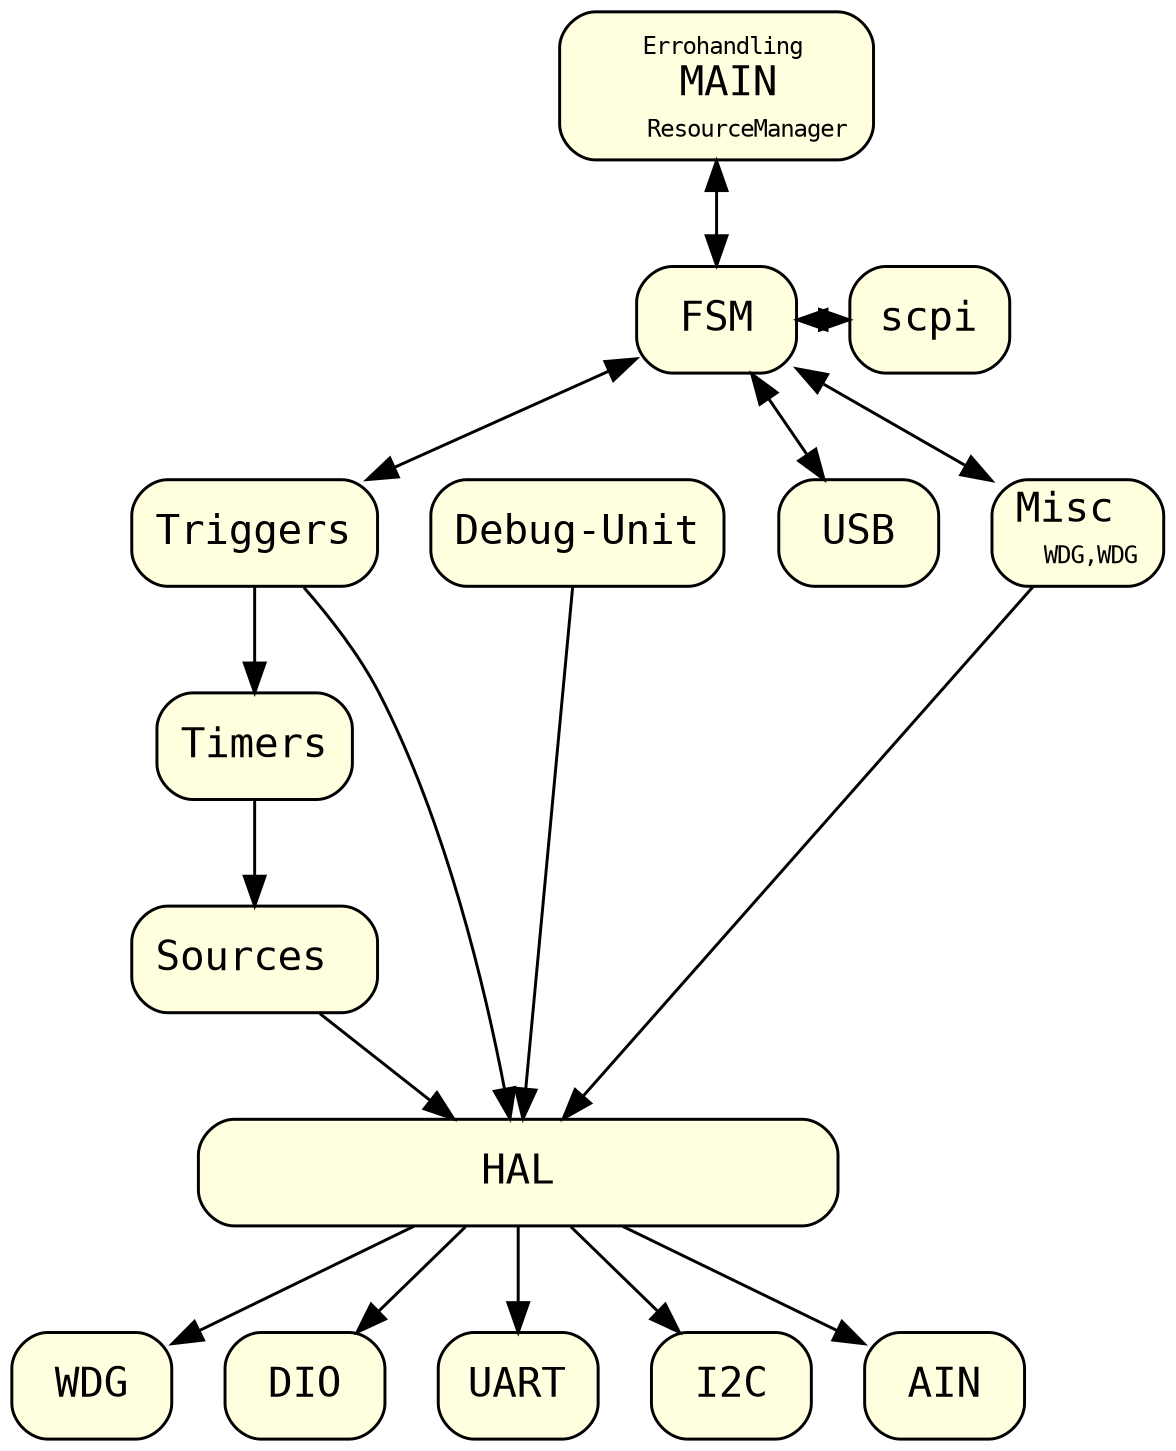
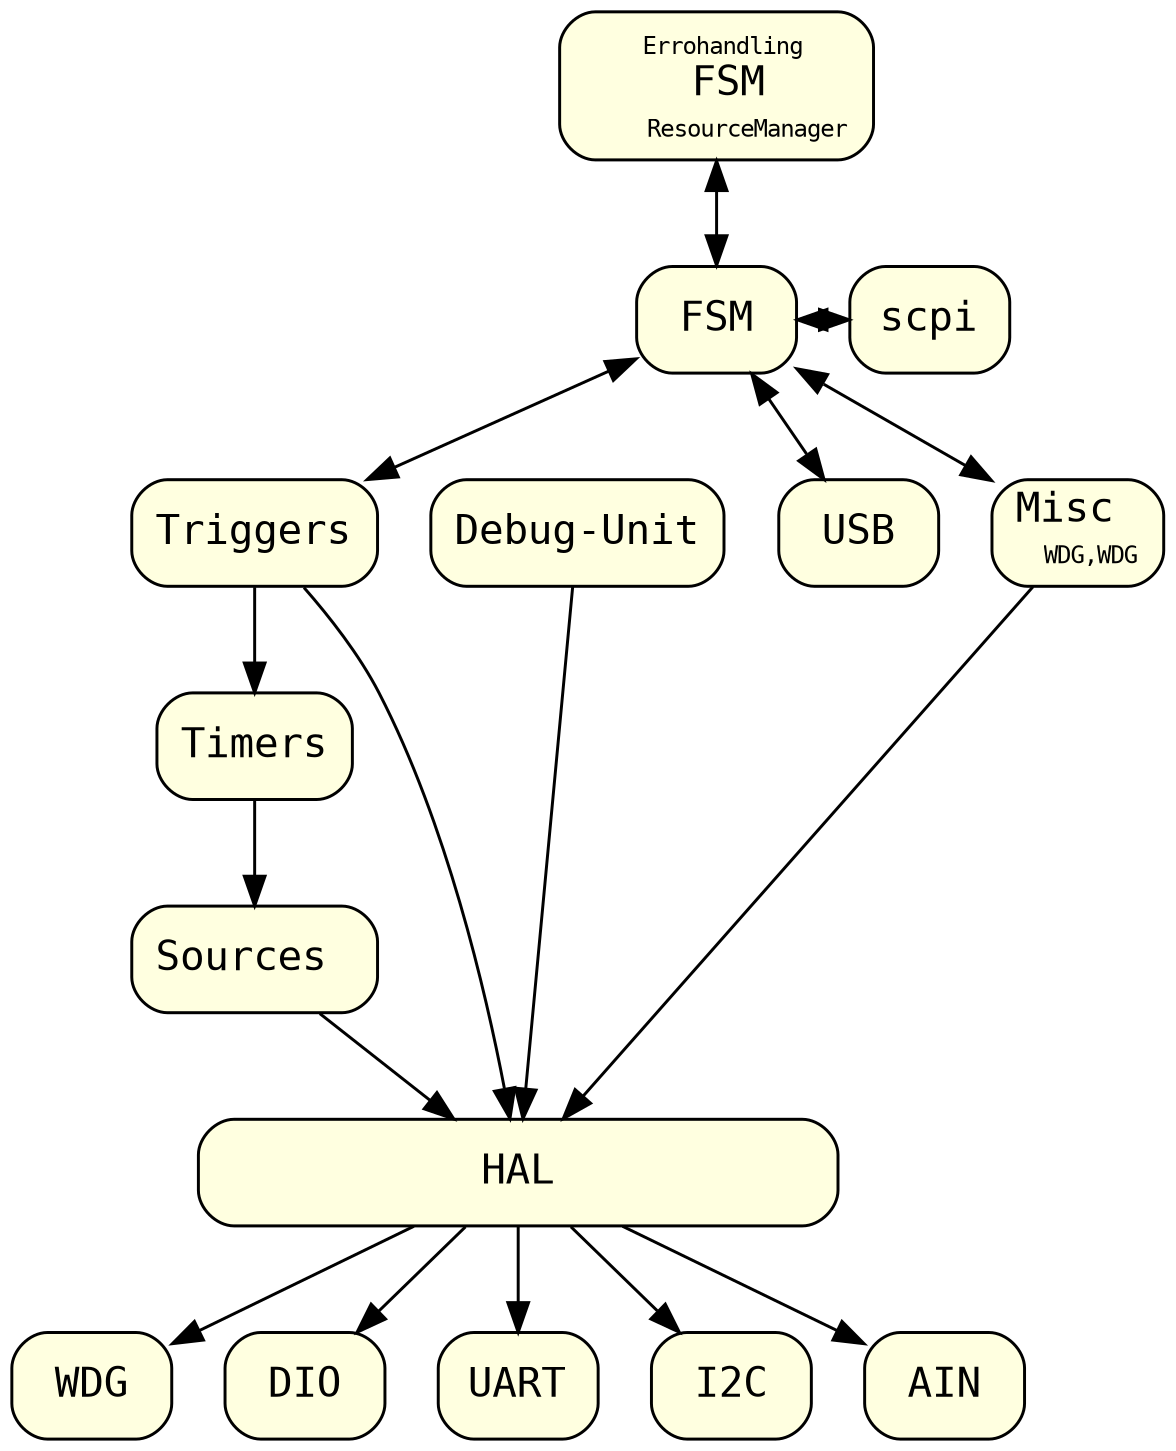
  digraph {
    fontname="DejaVu Sans Mono"
    rankdir=TB
    node [fillcolor=lightyellow fontname="DejaVu Sans Mono" shape=box style="rounded, filled"]
    edge [fontname="DejaVu Sans Mono"]
    n1 [label=FSM]
    n2 [label=scpi]
    n3 [label=Triggers]
    n4 [label=<Debug-Unit>]
    n5 [label=<USB>]
    n6 [label=<Misc <br/> <FONT POINT-SIZE="8">WDG,WDG</FONT>>]
    n7 [label=Timers]
    n8 [label=HAL width=3]
-   n9 [label=< 		<FONT POINT-SIZE="8">Errohandling </FONT><br/>  		MAIN <br/>  		<FONT POINT-SIZE="8"> ResourceManager</FONT>>]
+   n9 [label=< 		<FONT POINT-SIZE="8">Errohandling </FONT><br/>  		FSM <br/>  		<FONT POINT-SIZE="8"> ResourceManager</FONT>>]
    n10 [label=<Sources >]
    n11 [label=WDG]
    DIO
    UART
    I2C
    AIN
    subgraph sub_1 {
      rank=same
      n1
      n2
    }
    subgraph sub_2 {
      rank=same
      n3
      n4
      n5
      n6
    }
    n1 -> n2 [dir=both]
    n1 -> n3 [dir=both]
    n1 -> n4 [style=invis]
    n1 -> n5 [dir=both]
    n1 -> n6 [dir=both]
    n3 -> n7
    n3 -> n8
    n4 -> n8
    n6 -> n8
    n7 -> n10
    n8 -> n11
    n8 -> DIO
    n8 -> UART
    n8 -> I2C
    n8 -> AIN
    n9 -> n1 [dir=both]
    n10 -> n8
  }
